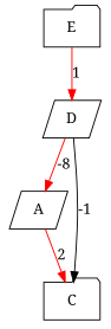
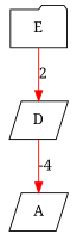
  digraph {
    fontname="Noto Serif"
    node [fontname="Noto Serif" shape=parallelogram]
    edge [color=red fontname="Noto Serif"]
    D
    E [shape=folder]
    A
-   C [shape=folder]
-   D -> A [label=-8]
-   D -> C [label=-1 color=""]
-   E -> D [label=1]
-   A -> C [label=2]
+   D -> A [label=-4]
+   E -> D [label=2]
  }
